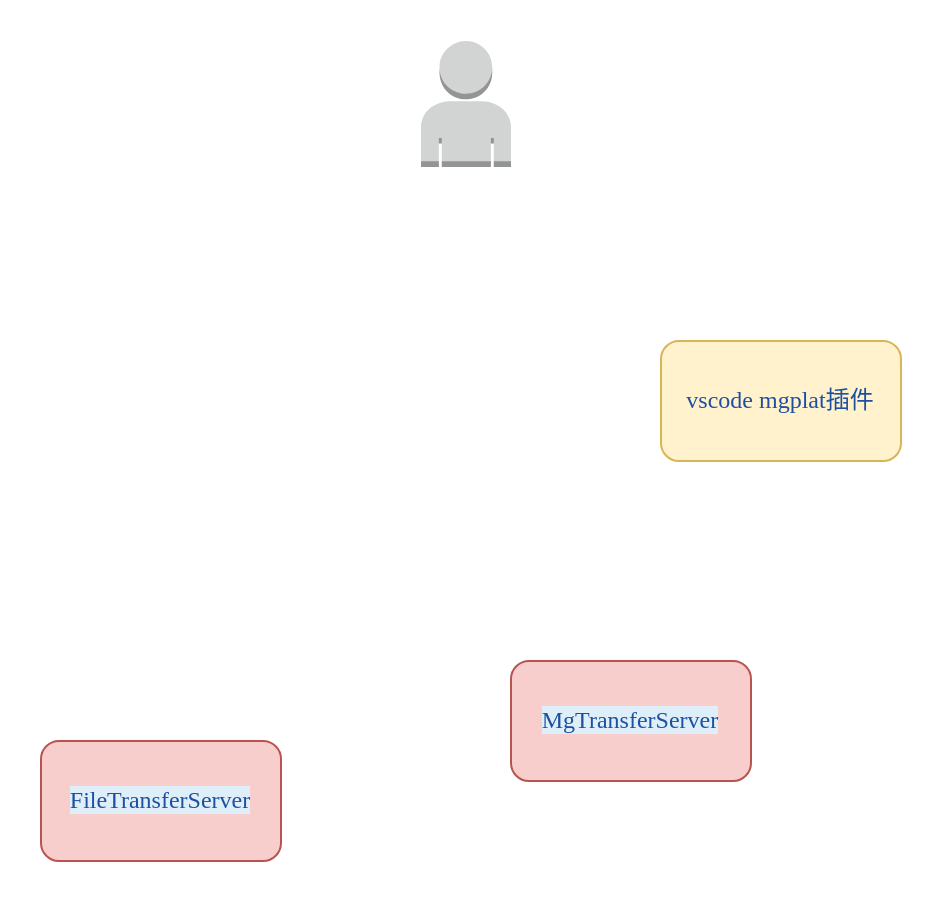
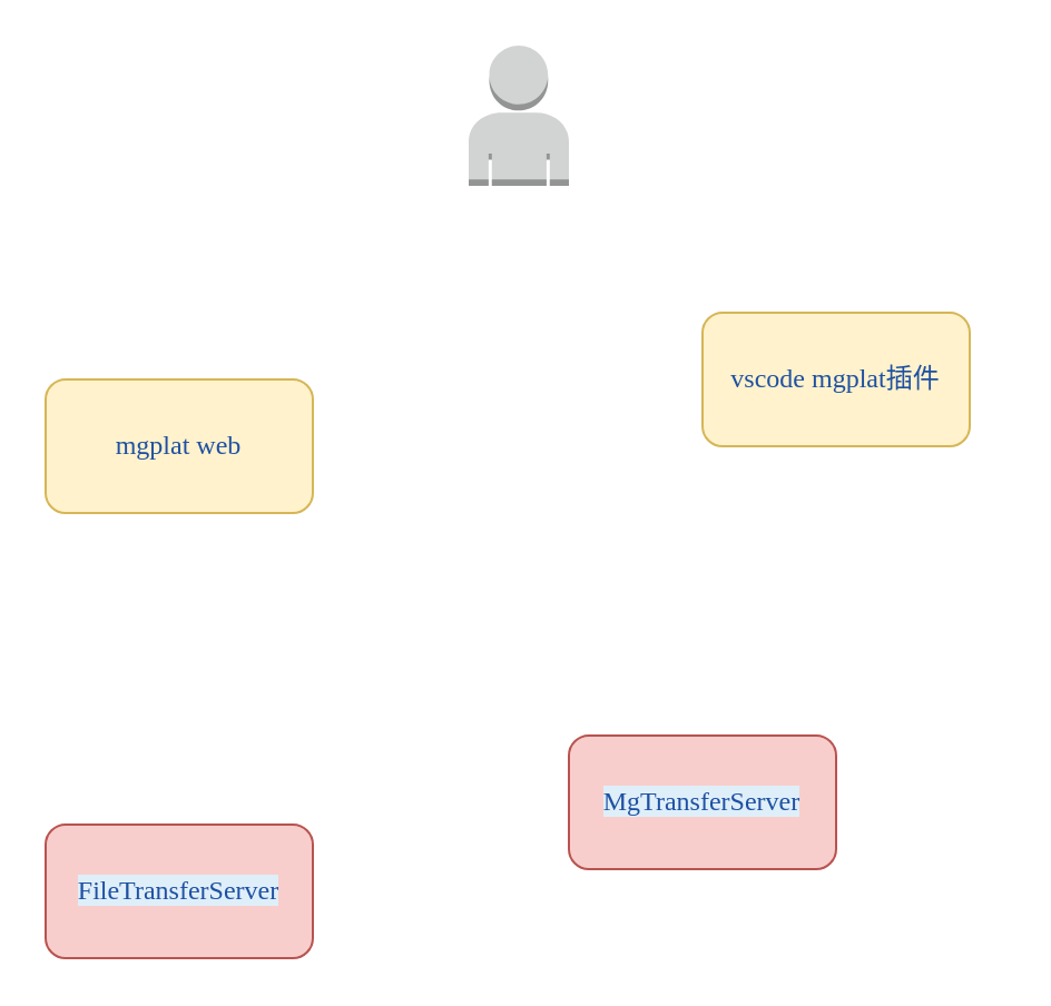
  <mxCell id="0" />
  <mxCell id="1" parent="0" />
- <mxCell id="3" value="&lt;a style=&quot;color: rgb(30 , 80 , 162) ; font-family: &amp;#34;tahoma&amp;#34; , &amp;#34;simsun&amp;#34; ; text-align: left&quot;&gt;vscode mgplat插件&lt;br&gt;&lt;/a&gt;" style="whiteSpace=wrap;html=1;fillColor=#fff2cc;strokeColor=#d6b656;rounded=1;" parent="1" vertex="1"><mxGeometry x="330" y="170" width="120" height="60" as="geometry" /></mxCell>
+ <mxCell id="2" value="&lt;a style=&quot;color: rgb(30 , 80 , 162) ; font-family: &amp;#34;tahoma&amp;#34; , &amp;#34;simsun&amp;#34; ; text-align: left&quot;&gt;mgplat web&lt;br&gt;&lt;/a&gt;" style="whiteSpace=wrap;html=1;fillColor=#fff2cc;strokeColor=#d6b656;rounded=1;" parent="1" vertex="1"><mxGeometry x="20" y="170" width="120" height="60" as="geometry" /></mxCell>
+ <mxCell id="3" value="&lt;a style=&quot;color: rgb(30 , 80 , 162) ; font-family: &amp;#34;tahoma&amp;#34; , &amp;#34;simsun&amp;#34; ; text-align: left&quot;&gt;vscode mgplat插件&lt;br&gt;&lt;/a&gt;" style="whiteSpace=wrap;html=1;fillColor=#fff2cc;strokeColor=#d6b656;rounded=1;" parent="1" vertex="1"><mxGeometry x="315" y="140" width="120" height="60" as="geometry" /></mxCell>
  <mxCell id="4" value="&lt;a style=&quot;color: rgb(30 , 80 , 162) ; font-family: &amp;#34;tahoma&amp;#34; , &amp;#34;simsun&amp;#34; ; text-align: left&quot;&gt;&lt;a style=&quot;color: rgb(30 , 80 , 162) ; font-family: &amp;#34;tahoma&amp;#34; , &amp;#34;simsun&amp;#34; ; background-color: rgb(223 , 239 , 249) ; cursor: pointer&quot;&gt;MgTransferServer&lt;/a&gt;&lt;br&gt;&lt;/a&gt;" style="whiteSpace=wrap;html=1;fillColor=#f8cecc;strokeColor=#b85450;rounded=1;" parent="1" vertex="1"><mxGeometry x="255" y="330" width="120" height="60" as="geometry" /></mxCell>
  <mxCell id="5" value="&lt;a style=&quot;color: rgb(30 , 80 , 162) ; font-family: &amp;#34;tahoma&amp;#34; , &amp;#34;simsun&amp;#34; ; text-align: left&quot;&gt;&lt;a style=&quot;color: rgb(30 , 80 , 162) ; font-family: &amp;#34;tahoma&amp;#34; , &amp;#34;simsun&amp;#34; ; background-color: rgb(223 , 239 , 249) ; cursor: pointer&quot;&gt;FileTransferServer&lt;/a&gt;&lt;br&gt;&lt;/a&gt;" style="whiteSpace=wrap;html=1;fillColor=#f8cecc;strokeColor=#b85450;rounded=1;" parent="1" vertex="1"><mxGeometry x="20" y="370" width="120" height="60" as="geometry" /></mxCell>
  <mxCell id="6" value="" style="outlineConnect=0;dashed=0;verticalLabelPosition=bottom;verticalAlign=top;align=center;html=1;shape=mxgraph.aws3.user;fillColor=#D2D3D3;gradientColor=none;rounded=1;" parent="1" vertex="1"><mxGeometry x="210" y="20" width="45" height="63" as="geometry" /></mxCell>
